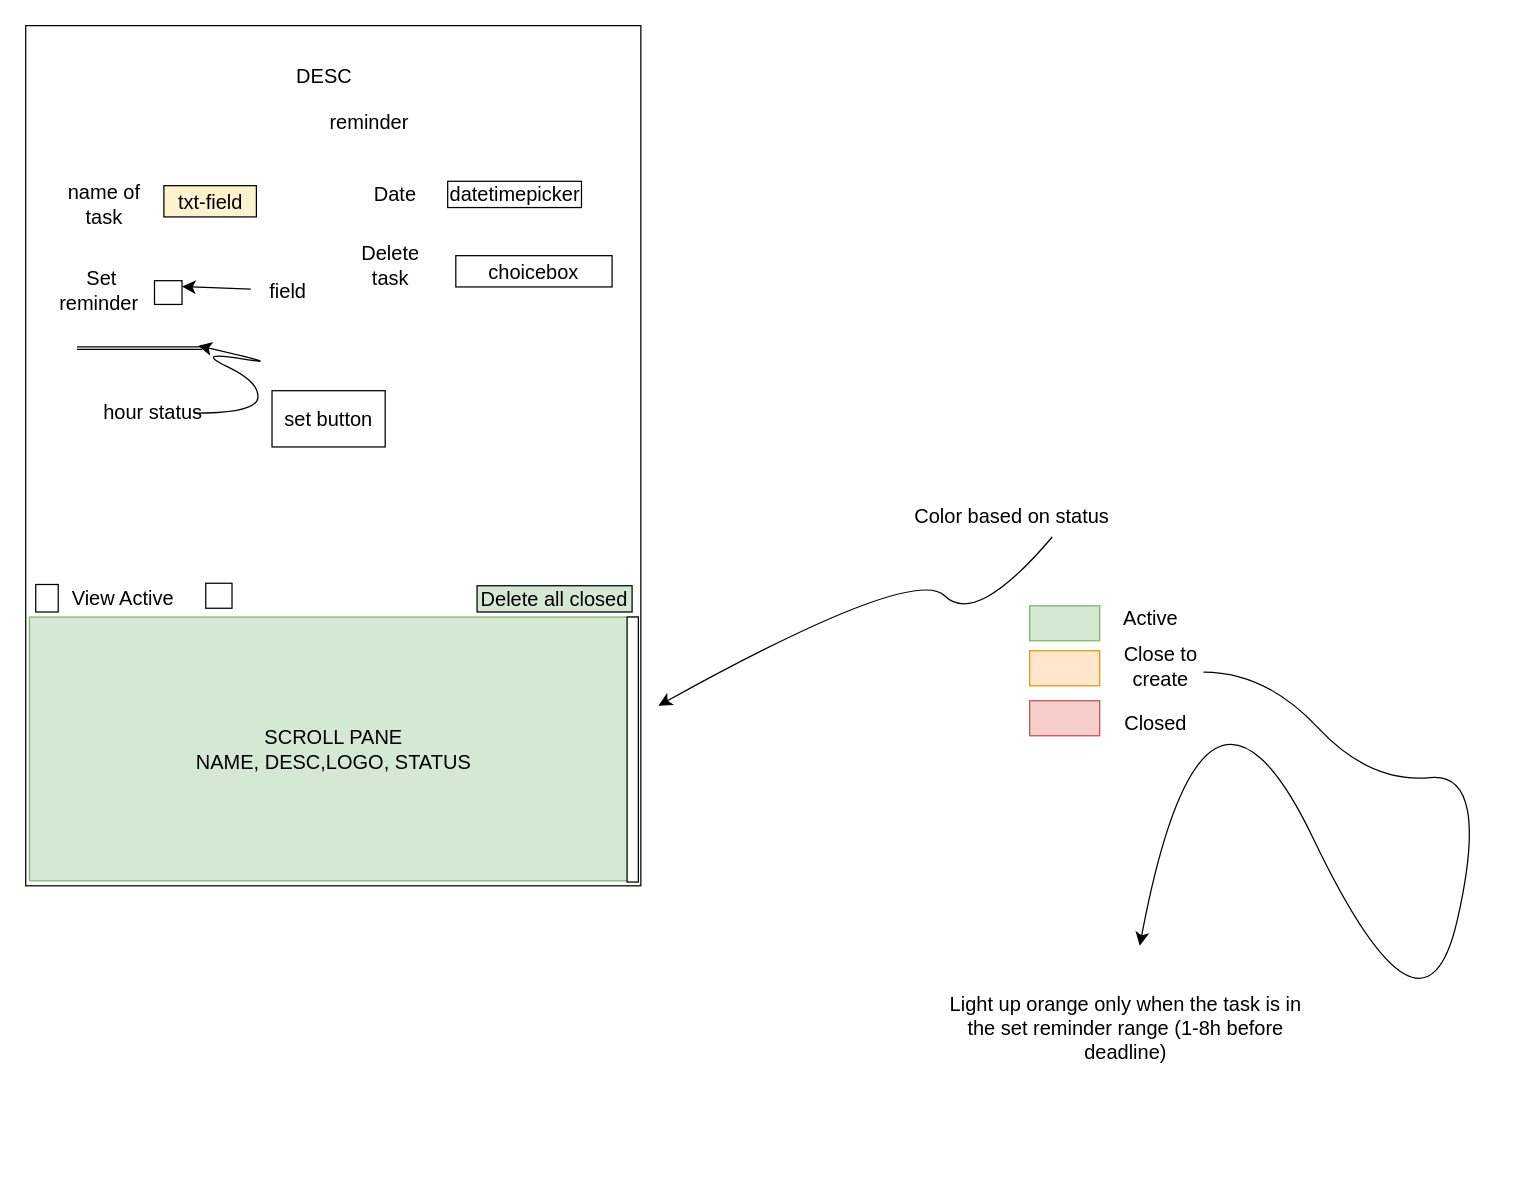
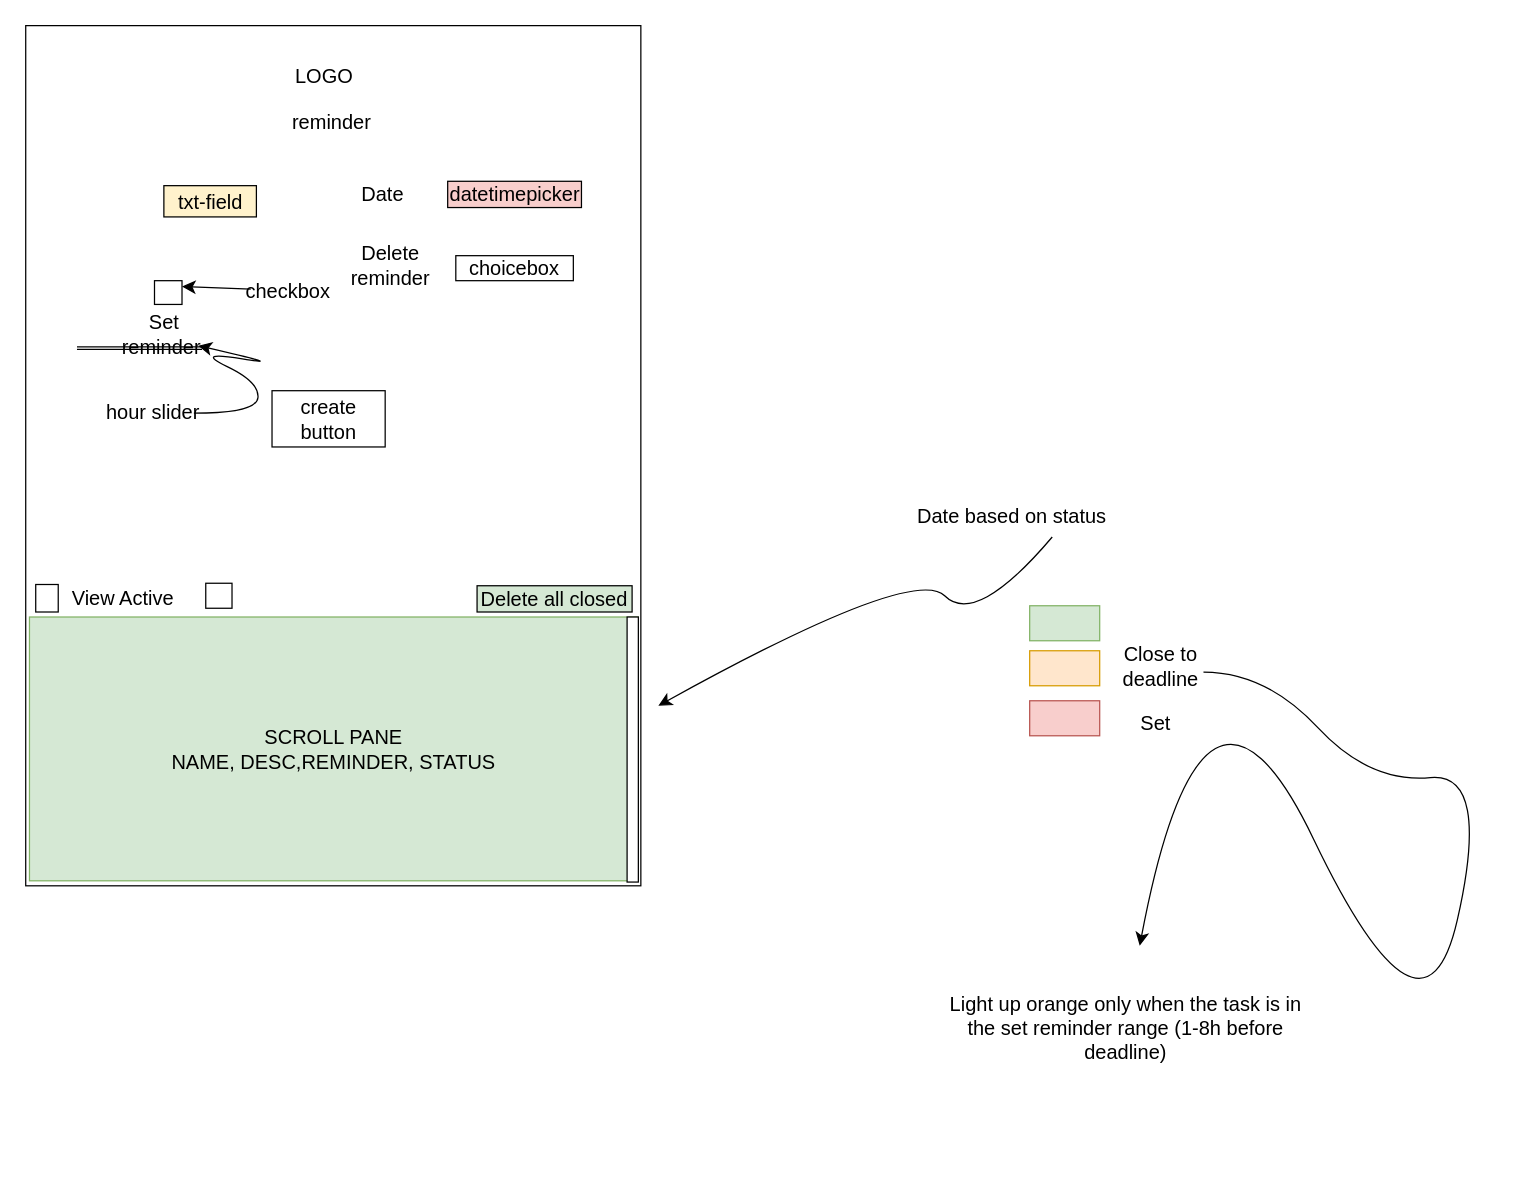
  <mxCell id="0" />
  <mxCell id="1" parent="0" />
  <mxCell id="2" value="" style="rounded=0;whiteSpace=wrap;html=1;fontSize=16;" vertex="1" parent="1"><mxGeometry x="20" y="20" width="492" height="688" as="geometry" /></mxCell>
- <mxCell id="3" value="reminder&lt;br&gt;" style="text;html=1;strokeColor=none;fillColor=none;align=center;verticalAlign=middle;whiteSpace=wrap;rounded=0;fontSize=16;" vertex="1" parent="1"><mxGeometry x="230" y="82" width="130" height="30" as="geometry" /></mxCell>
- <mxCell id="4" value="DESC&lt;br&gt;" style="text;html=1;strokeColor=none;fillColor=none;align=center;verticalAlign=middle;whiteSpace=wrap;rounded=0;fontSize=16;" vertex="1" parent="1"><mxGeometry x="229" y="45" width="60" height="30" as="geometry" /></mxCell>
- <mxCell id="5" value="name of task&lt;br&gt;" style="text;html=1;strokeColor=none;fillColor=none;align=center;verticalAlign=middle;whiteSpace=wrap;rounded=0;fontSize=16;" vertex="1" parent="1"><mxGeometry x="53" y="148" width="60" height="30" as="geometry" /></mxCell>
- <mxCell id="6" value="Set reminder&amp;nbsp;&lt;br&gt;" style="text;html=1;strokeColor=none;fillColor=none;align=center;verticalAlign=middle;whiteSpace=wrap;rounded=0;fontSize=16;" vertex="1" parent="1"><mxGeometry x="51" y="217" width="60" height="30" as="geometry" /></mxCell>
- <mxCell id="7" value="set button&lt;br&gt;" style="rounded=0;whiteSpace=wrap;html=1;fontSize=16;fillColor=none;" vertex="1" parent="1"><mxGeometry x="217" y="312" width="90.5" height="45" as="geometry" /></mxCell>
- <mxCell id="8" value="Date&amp;nbsp;" style="text;html=1;strokeColor=none;fillColor=none;align=center;verticalAlign=middle;whiteSpace=wrap;rounded=0;fontSize=16;" vertex="1" parent="1"><mxGeometry x="288" y="140" width="60" height="30" as="geometry" /></mxCell>
- <mxCell id="9" value="Delete task" style="text;html=1;strokeColor=none;fillColor=none;align=center;verticalAlign=middle;whiteSpace=wrap;rounded=0;fontSize=16;" vertex="1" parent="1"><mxGeometry x="282" y="197" width="60" height="30" as="geometry" /></mxCell>
- <mxCell id="10" value="choicebox" style="rounded=0;whiteSpace=wrap;html=1;fontSize=16;" vertex="1" parent="1"><mxGeometry x="364" y="204" width="125" height="25" as="geometry" /></mxCell>
- <mxCell id="11" value="datetimepicker" style="rounded=0;whiteSpace=wrap;html=1;fontSize=16;" vertex="1" parent="1"><mxGeometry x="357.5" y="144.5" width="107" height="21" as="geometry" /></mxCell>
+ <mxCell id="3" value="reminder&lt;br&gt;" style="text;html=1;strokeColor=none;fillColor=none;align=center;verticalAlign=middle;whiteSpace=wrap;rounded=0;fontSize=16;" vertex="1" parent="1"><mxGeometry x="200" y="82" width="130" height="30" as="geometry" /></mxCell>
+ <mxCell id="4" value="LOGO&lt;br&gt;" style="text;html=1;strokeColor=none;fillColor=none;align=center;verticalAlign=middle;whiteSpace=wrap;rounded=0;fontSize=16;" vertex="1" parent="1"><mxGeometry x="229" y="45" width="60" height="30" as="geometry" /></mxCell>
+ <mxCell id="6" value="Set reminder&amp;nbsp;&lt;br&gt;" style="text;html=1;strokeColor=none;fillColor=none;align=center;verticalAlign=middle;whiteSpace=wrap;rounded=0;fontSize=16;" vertex="1" parent="1"><mxGeometry x="101" y="252" width="60" height="30" as="geometry" /></mxCell>
+ <mxCell id="7" value="create button&lt;br&gt;" style="rounded=0;whiteSpace=wrap;html=1;fontSize=16;fillColor=none;" vertex="1" parent="1"><mxGeometry x="217" y="312" width="90.5" height="45" as="geometry" /></mxCell>
+ <mxCell id="8" value="Date&amp;nbsp;" style="text;html=1;strokeColor=none;fillColor=none;align=center;verticalAlign=middle;whiteSpace=wrap;rounded=0;fontSize=16;" vertex="1" parent="1"><mxGeometry x="278" y="140" width="60" height="30" as="geometry" /></mxCell>
+ <mxCell id="9" value="Delete reminder" style="text;html=1;strokeColor=none;fillColor=none;align=center;verticalAlign=middle;whiteSpace=wrap;rounded=0;fontSize=16;" vertex="1" parent="1"><mxGeometry x="282" y="197" width="60" height="30" as="geometry" /></mxCell>
+ <mxCell id="10" value="choicebox" style="rounded=0;whiteSpace=wrap;html=1;fontSize=16;" vertex="1" parent="1"><mxGeometry x="364" y="204" width="94" height="20" as="geometry" /></mxCell>
+ <mxCell id="11" value="datetimepicker" style="rounded=0;whiteSpace=wrap;html=1;fontSize=16;fillColor=#f8cecc;" vertex="1" parent="1"><mxGeometry x="357.5" y="144.5" width="107" height="21" as="geometry" /></mxCell>
  <mxCell id="12" value="txt-field" style="rounded=0;whiteSpace=wrap;html=1;fontSize=16;fillColor=#fff2cc;" vertex="1" parent="1"><mxGeometry x="130.5" y="148" width="74" height="25" as="geometry" /></mxCell>
  <mxCell id="13" value="" style="rounded=0;whiteSpace=wrap;html=1;fontSize=16;" vertex="1" parent="1"><mxGeometry x="123" y="224" width="22" height="19" as="geometry" /></mxCell>
  <mxCell id="14" style="edgeStyle=none;curved=1;rounded=0;orthogonalLoop=1;jettySize=auto;html=1;fontSize=12;startSize=8;endSize=8;entryX=1;entryY=0.25;entryDx=0;entryDy=0;" edge="1" parent="1" source="15" target="13"><mxGeometry relative="1" as="geometry"><mxPoint x="166.729" y="462.5" as="sourcePoint" /><mxPoint x="113.002" y="265.5" as="targetPoint" /></mxGeometry></mxCell>
- <mxCell id="15" value="field" style="text;html=1;strokeColor=none;fillColor=none;align=center;verticalAlign=middle;whiteSpace=wrap;rounded=0;fontSize=16;" vertex="1" parent="1"><mxGeometry x="200" y="217" width="60" height="30" as="geometry" /></mxCell>
- <mxCell id="16" value="SCROLL PANE&lt;br&gt;NAME, DESC,LOGO, STATUS" style="rounded=0;whiteSpace=wrap;html=1;fontSize=16;fillColor=#d5e8d4;strokeColor=#82b366;" vertex="1" parent="1"><mxGeometry x="23" y="493" width="487" height="211" as="geometry" /></mxCell>
+ <mxCell id="15" value="checkbox" style="text;html=1;strokeColor=none;fillColor=none;align=center;verticalAlign=middle;whiteSpace=wrap;rounded=0;fontSize=16;" vertex="1" parent="1"><mxGeometry x="200" y="217" width="60" height="30" as="geometry" /></mxCell>
+ <mxCell id="16" value="SCROLL PANE&lt;br&gt;NAME, DESC,REMINDER, STATUS" style="rounded=0;whiteSpace=wrap;html=1;fontSize=16;fillColor=#d5e8d4;strokeColor=#82b366;" vertex="1" parent="1"><mxGeometry x="23" y="493" width="487" height="211" as="geometry" /></mxCell>
  <mxCell id="17" value="" style="rounded=0;whiteSpace=wrap;html=1;fontSize=16;" vertex="1" parent="1"><mxGeometry x="501" y="493" width="9" height="212" as="geometry" /></mxCell>
  <mxCell id="18" value="View Active" style="text;html=1;strokeColor=none;fillColor=none;align=center;verticalAlign=middle;whiteSpace=wrap;rounded=0;fontSize=16;" vertex="1" parent="1"><mxGeometry x="55" y="463" width="86" height="30" as="geometry" /></mxCell>
  <mxCell id="19" value="" style="rounded=0;whiteSpace=wrap;html=1;fontSize=16;" vertex="1" parent="1"><mxGeometry x="164" y="466" width="21" height="20" as="geometry" /></mxCell>
  <mxCell id="20" value="" style="rounded=0;whiteSpace=wrap;html=1;fontSize=16;" vertex="1" parent="1"><mxGeometry x="28" y="467" width="18" height="22" as="geometry" /></mxCell>
  <mxCell id="21" value="Delete all closed" style="rounded=0;whiteSpace=wrap;html=1;fontSize=16;fillColor=#d5e8d4;" vertex="1" parent="1"><mxGeometry x="381" y="468" width="124" height="21" as="geometry" /></mxCell>
- <mxCell id="22" value="Color based on status" style="text;html=1;strokeColor=none;fillColor=none;align=center;verticalAlign=middle;whiteSpace=wrap;rounded=0;fontSize=16;" vertex="1" parent="1"><mxGeometry x="726" y="397" width="166" height="30" as="geometry" /></mxCell>
+ <mxCell id="22" value="Date based on status" style="text;html=1;strokeColor=none;fillColor=none;align=center;verticalAlign=middle;whiteSpace=wrap;rounded=0;fontSize=16;" vertex="1" parent="1"><mxGeometry x="726" y="397" width="166" height="30" as="geometry" /></mxCell>
  <mxCell id="23" value="" style="curved=1;endArrow=classic;html=1;rounded=0;fontSize=12;startSize=8;endSize=8;exitX=0.693;exitY=1.067;exitDx=0;exitDy=0;exitPerimeter=0;" edge="1" parent="1" source="22"><mxGeometry width="50" height="50" relative="1" as="geometry"><mxPoint x="730" y="501" as="sourcePoint" /><mxPoint y="564" as="targetPoint" x="526" /><Array as="points"><mxPoint x="780" y="501" /><mxPoint x="730" y="451" /></Array></mxGeometry></mxCell>
  <mxCell id="24" value="" style="rounded=0;whiteSpace=wrap;html=1;fontSize=16;fillColor=#d5e8d4;strokeColor=#82b366;" vertex="1" parent="1"><mxGeometry x="823" y="484" width="56" height="28" as="geometry" /></mxCell>
  <mxCell id="25" value="" style="rounded=0;whiteSpace=wrap;html=1;fontSize=16;fillColor=#ffe6cc;strokeColor=#d79b00;" vertex="1" parent="1"><mxGeometry x="823" y="520" width="56" height="28" as="geometry" /></mxCell>
  <mxCell id="26" value="" style="rounded=0;whiteSpace=wrap;html=1;fontSize=16;fillColor=#f8cecc;strokeColor=#b85450;" vertex="1" parent="1"><mxGeometry x="823" y="560" width="56" height="28" as="geometry" /></mxCell>
- <mxCell id="27" value="Active" style="text;html=1;strokeColor=none;fillColor=none;align=center;verticalAlign=middle;whiteSpace=wrap;rounded=0;fontSize=16;" vertex="1" parent="1"><mxGeometry x="890" y="479" width="60" height="30" as="geometry" /></mxCell>
- <mxCell id="28" value="Close to create" style="text;html=1;strokeColor=none;fillColor=none;align=center;verticalAlign=middle;whiteSpace=wrap;rounded=0;fontSize=16;" vertex="1" parent="1"><mxGeometry x="887" y="518" width="82" height="30" as="geometry" /></mxCell>
- <mxCell id="29" value="Closed" style="text;html=1;strokeColor=none;fillColor=none;align=center;verticalAlign=middle;whiteSpace=wrap;rounded=0;fontSize=16;" vertex="1" parent="1"><mxGeometry x="894" y="563" width="60" height="30" as="geometry" /></mxCell>
+ <mxCell id="28" value="Close to deadline" style="text;html=1;strokeColor=none;fillColor=none;align=center;verticalAlign=middle;whiteSpace=wrap;rounded=0;fontSize=16;" vertex="1" parent="1"><mxGeometry x="887" y="518" width="82" height="30" as="geometry" /></mxCell>
+ <mxCell id="29" value="Set" style="text;html=1;strokeColor=none;fillColor=none;align=center;verticalAlign=middle;whiteSpace=wrap;rounded=0;fontSize=16;" vertex="1" parent="1"><mxGeometry x="894" y="563" width="60" height="30" as="geometry" /></mxCell>
  <mxCell id="30" value="" style="curved=1;endArrow=classic;html=1;rounded=0;fontSize=12;startSize=8;endSize=8;" edge="1" parent="1"><mxGeometry width="50" height="50" relative="1" as="geometry"><mxPoint x="962" y="537" as="sourcePoint" /><mxPoint x="911" y="756" as="targetPoint" /><Array as="points"><mxPoint x="1012" y="537" /><mxPoint x="1095" y="626" /><mxPoint x="1192" y="617" /><mxPoint x="1138" y="854" /><mxPoint x="962" y="487" /></Array></mxGeometry></mxCell>
  <mxCell id="31" value="Light up orange only when the task is in the set reminder range (1-8h before deadline)" style="text;html=1;strokeColor=none;fillColor=none;align=center;verticalAlign=middle;whiteSpace=wrap;rounded=0;fontSize=16;" vertex="1" parent="1"><mxGeometry x="754" y="711" width="292" height="222" as="geometry" /></mxCell>
  <mxCell id="32" value="" style="shape=link;html=1;rounded=0;fontSize=12;startSize=8;endSize=8;curved=1;width=-2;" edge="1" parent="1"><mxGeometry width="100" relative="1" as="geometry"><mxPoint x="61" y="278" as="sourcePoint" /><mxPoint x="161" y="278" as="targetPoint" /></mxGeometry></mxCell>
- <mxCell id="33" value="hour status" style="text;html=1;strokeColor=none;fillColor=none;align=center;verticalAlign=middle;whiteSpace=wrap;rounded=0;fontSize=16;" vertex="1" parent="1"><mxGeometry x="69" y="314" width="106" height="30" as="geometry" /></mxCell>
+ <mxCell id="33" value="hour slider" style="text;html=1;strokeColor=none;fillColor=none;align=center;verticalAlign=middle;whiteSpace=wrap;rounded=0;fontSize=16;" vertex="1" parent="1"><mxGeometry x="69" y="314" width="106" height="30" as="geometry" /></mxCell>
  <mxCell id="34" value="" style="curved=1;endArrow=classic;html=1;rounded=0;fontSize=12;startSize=8;endSize=8;" edge="1" parent="1"><mxGeometry width="50" height="50" relative="1" as="geometry"><mxPoint x="154.5" y="330" as="sourcePoint" /><mxPoint x="158" y="276" as="targetPoint" /><Array as="points"><mxPoint x="204.5" y="330" /><mxPoint x="207" y="305" /><mxPoint x="154.5" y="280" /><mxPoint x="232" y="293" /></Array></mxGeometry></mxCell>
